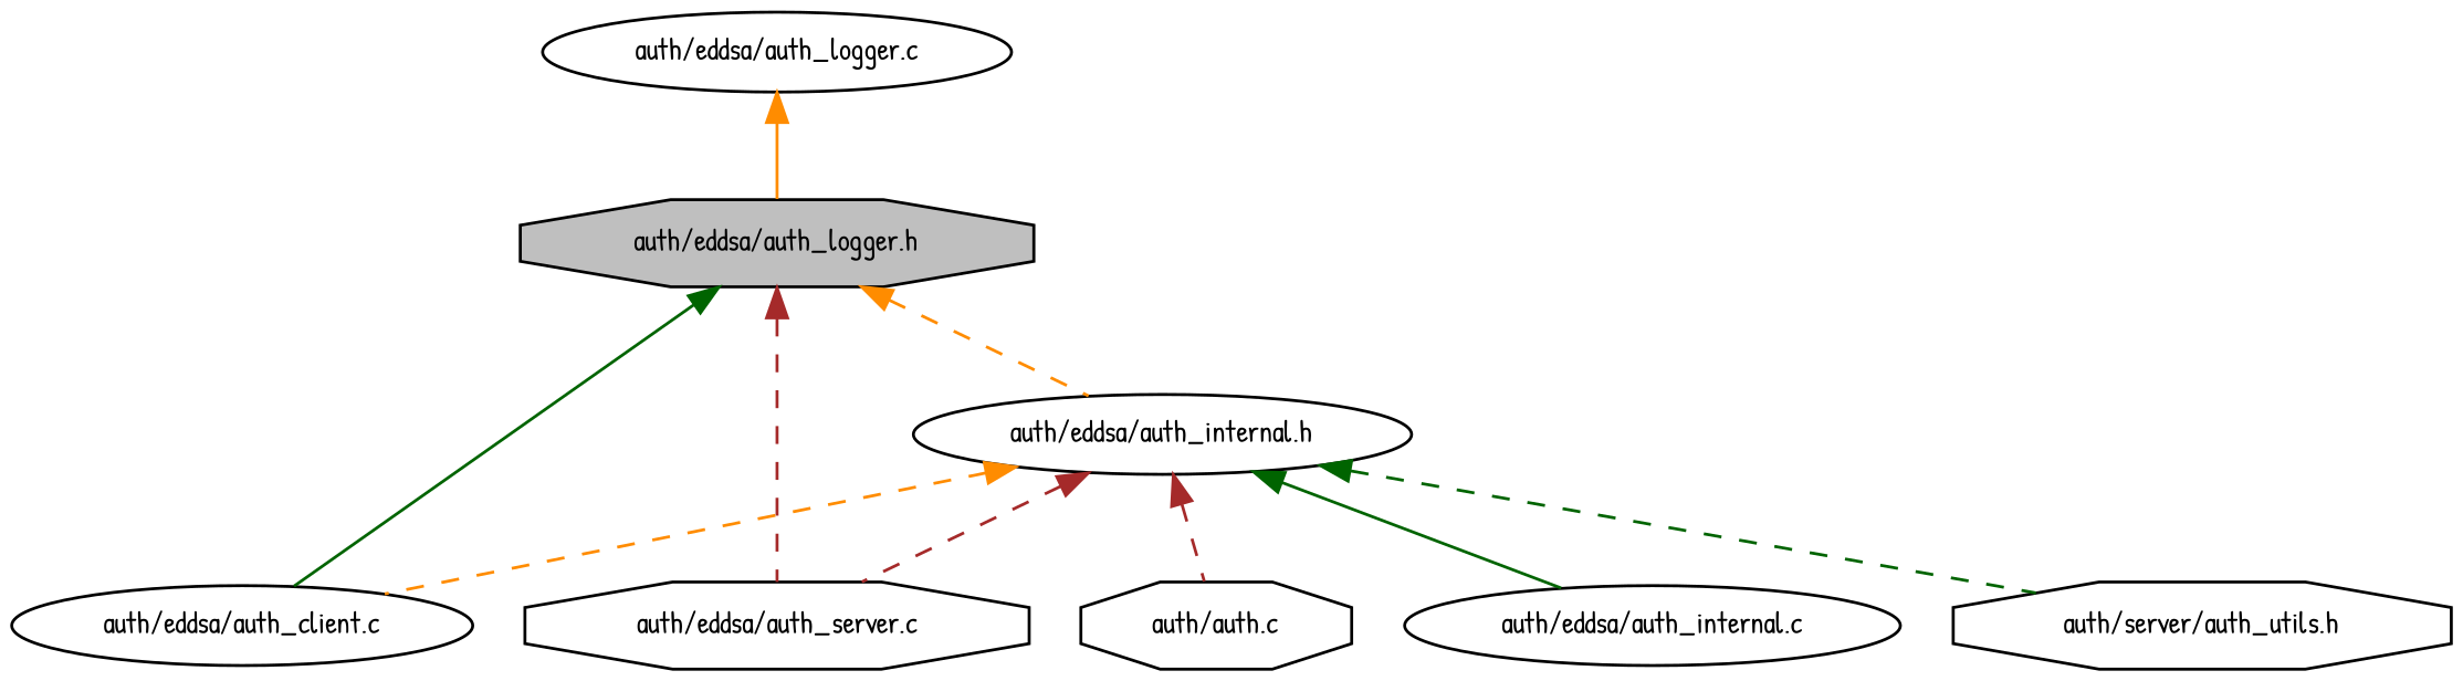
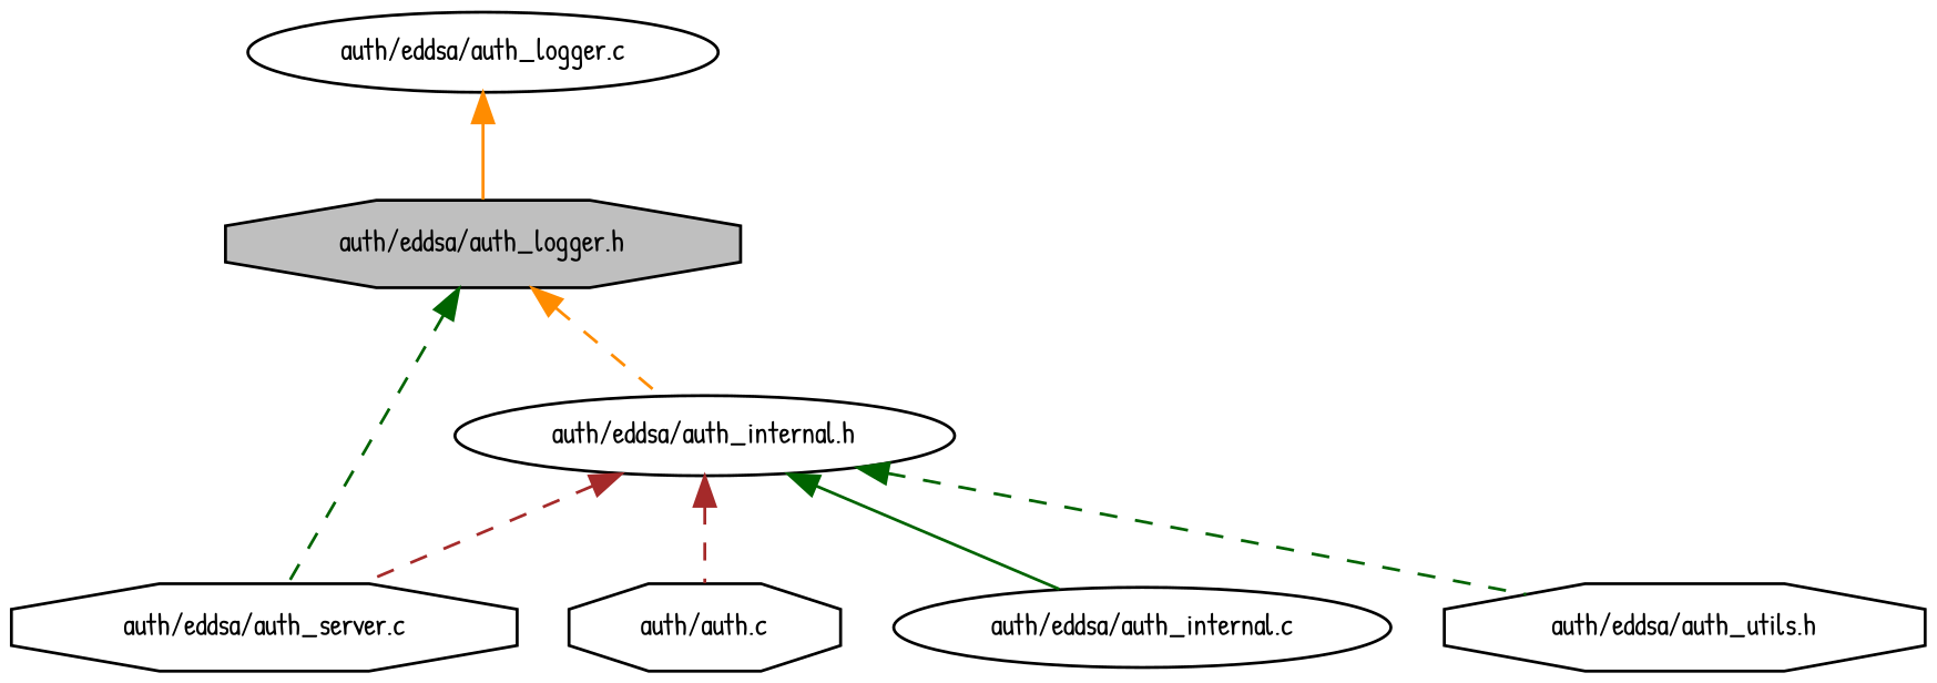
  digraph {
    fontname="Patrick Hand"
    node [color=black fillcolor=white fontname="Patrick Hand" fontsize=10 shape=octagon style=filled]
    edge [color=darkgreen dir=back fontname="Patrick Hand" fontsize=10 labelfontname=Helvetica labelfontsize=10 style=dashed]
    n1 [fillcolor=grey75 fontcolor=black height=0.2 label="auth/eddsa/auth_logger.h" width=0.4]
-   n2 [height=0.2 label="auth/eddsa/auth_client.c" shape=ellipse width=0.4]
    n3 [height=0.2 label="auth/eddsa/auth_internal.h" shape=ellipse width=0.4]
    n4 [height=0.2 label="auth/eddsa/auth_server.c" width=0.4]
    n5 [height=0.2 label="auth/auth.c" width=0.4]
    n6 [height=0.2 label="auth/eddsa/auth_internal.c" shape=ellipse width=0.4]
-   n7 [height=0.2 label="auth/server/auth_utils.h" width=0.4]
+   n7 [height=0.2 label="auth/eddsa/auth_utils.h" width=0.4]
    n8 [height=0.2 label="auth/eddsa/auth_logger.c" shape=ellipse width=0.4]
-   n1 -> n2 [style=solid]
    n1 -> n3 [color=darkorange]
-   n1 -> n4 [color=brown]
-   n3 -> n2 [color=darkorange]
+   n1 -> n4
    n3 -> n4 [color=brown]
    n3 -> n5 [color=brown]
    n3 -> n6 [style=solid]
    n3 -> n7
    n8 -> n1 [color=darkorange style=solid]
  }
